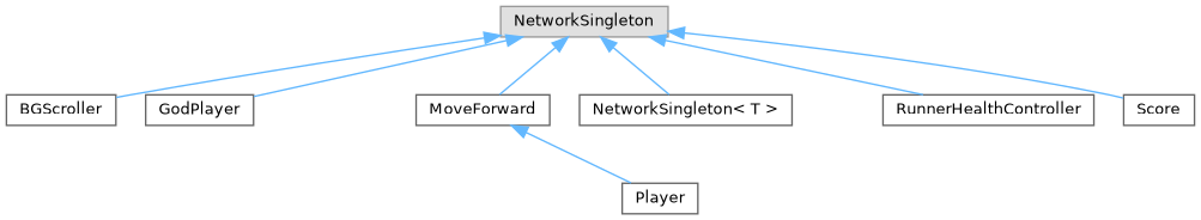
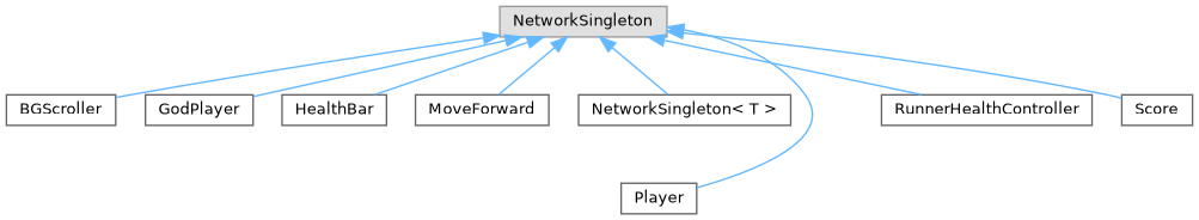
  digraph {
    rankdir=TB
    node [color=grey40 fillcolor=white fontname=Helvetica fontsize=10 shape=box style=filled]
    edge [color=steelblue1 dir=back fontname=Helvetica fontsize=10 labelfontname=Helvetica labelfontsize=10 style=solid]
    n1 [color=grey60 fillcolor="#E0E0E0" height=0.2 label=NetworkSingleton width=0.4]
    n2 [height=0.2 label=BGScroller width=0.4]
    n3 [height=0.2 label=GodPlayer width=0.4]
+   n4 [height=0.2 label=HealthBar width=0.4]
    n5 [height=0.2 label=MoveForward width=0.4]
    n6 [height=0.2 label="NetworkSingleton\< T \>" width=0.4]
    n7 [height=0.2 label=Player width=0.4]
    n8 [height=0.2 label=RunnerHealthController width=0.4]
    n9 [height=0.2 label=Score width=0.4]
    n1 -> n2
    n1 -> n3
+   n1 -> n4
    n1 -> n5
    n1 -> n6
-   n5 -> n7
+   n1 -> n7
    n1 -> n8
    n1 -> n9
  }
